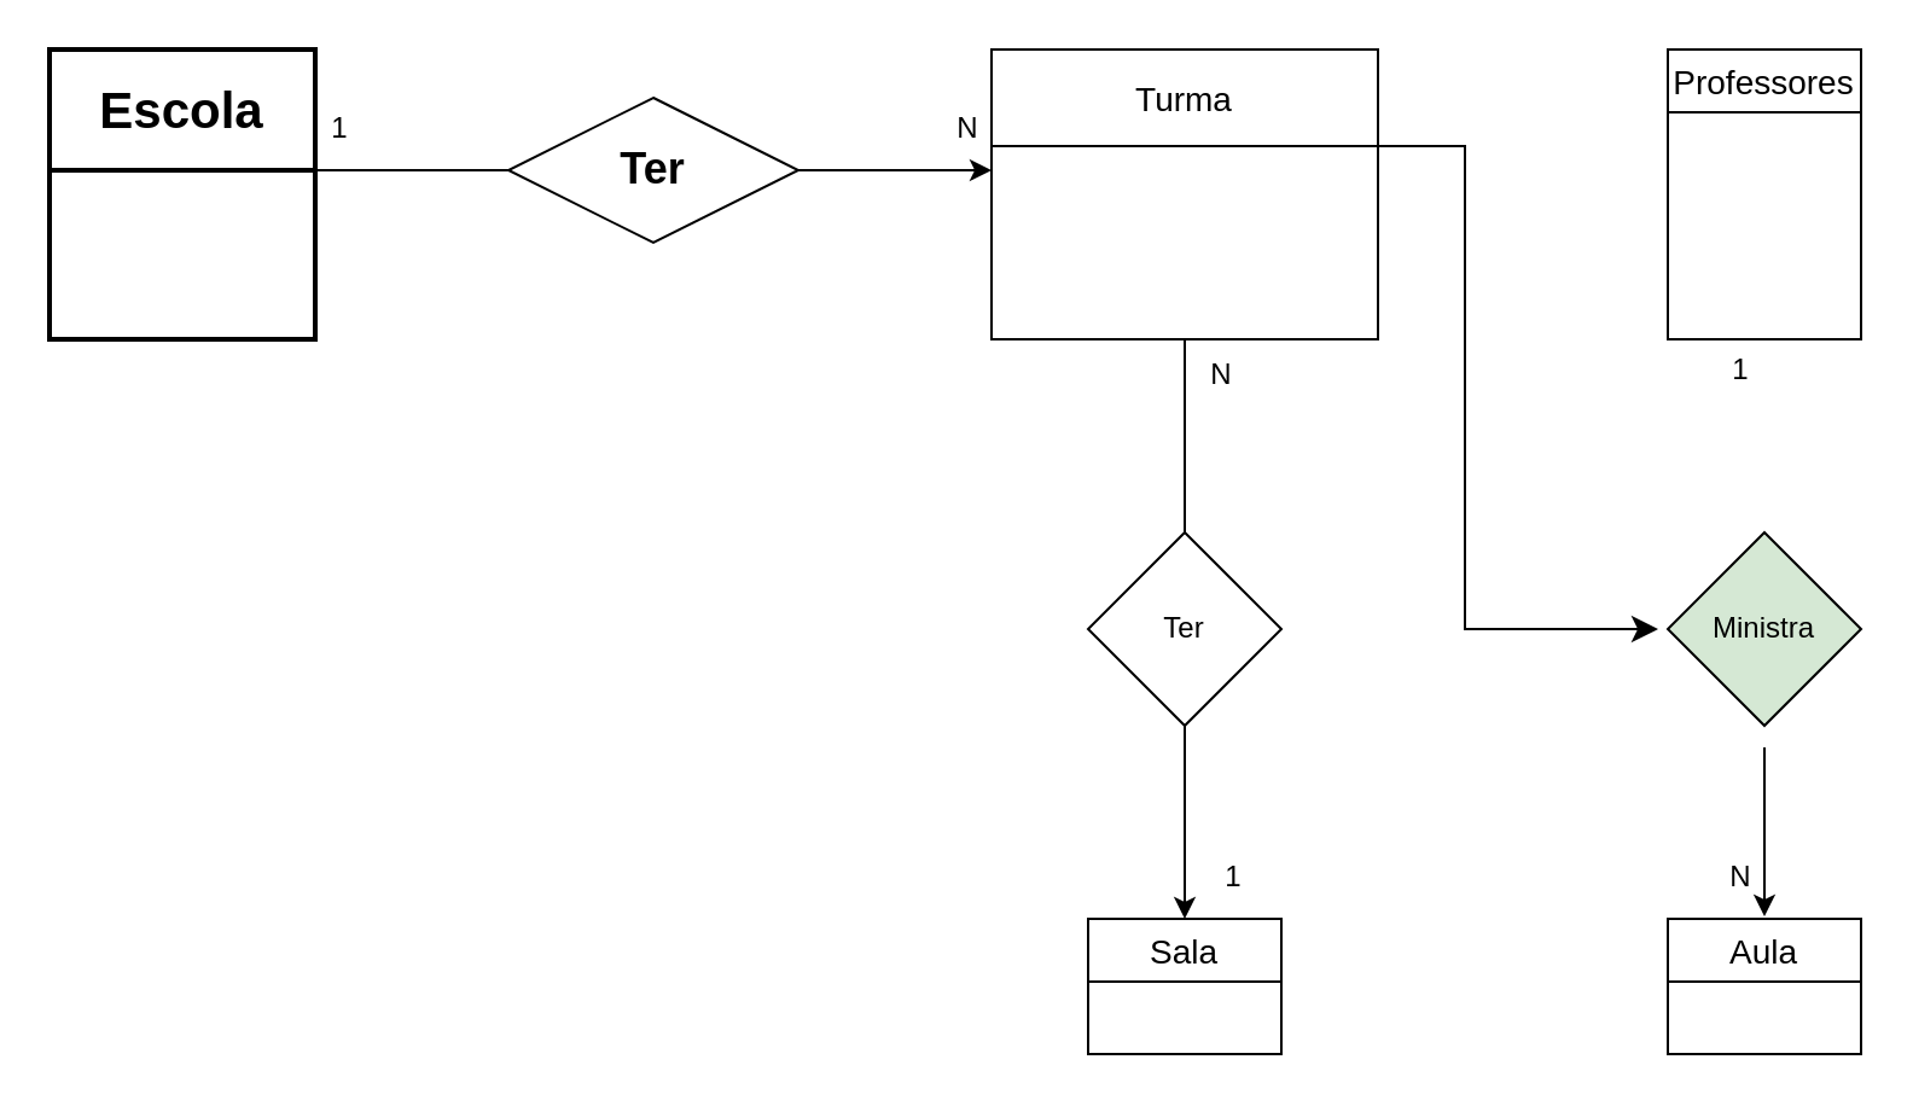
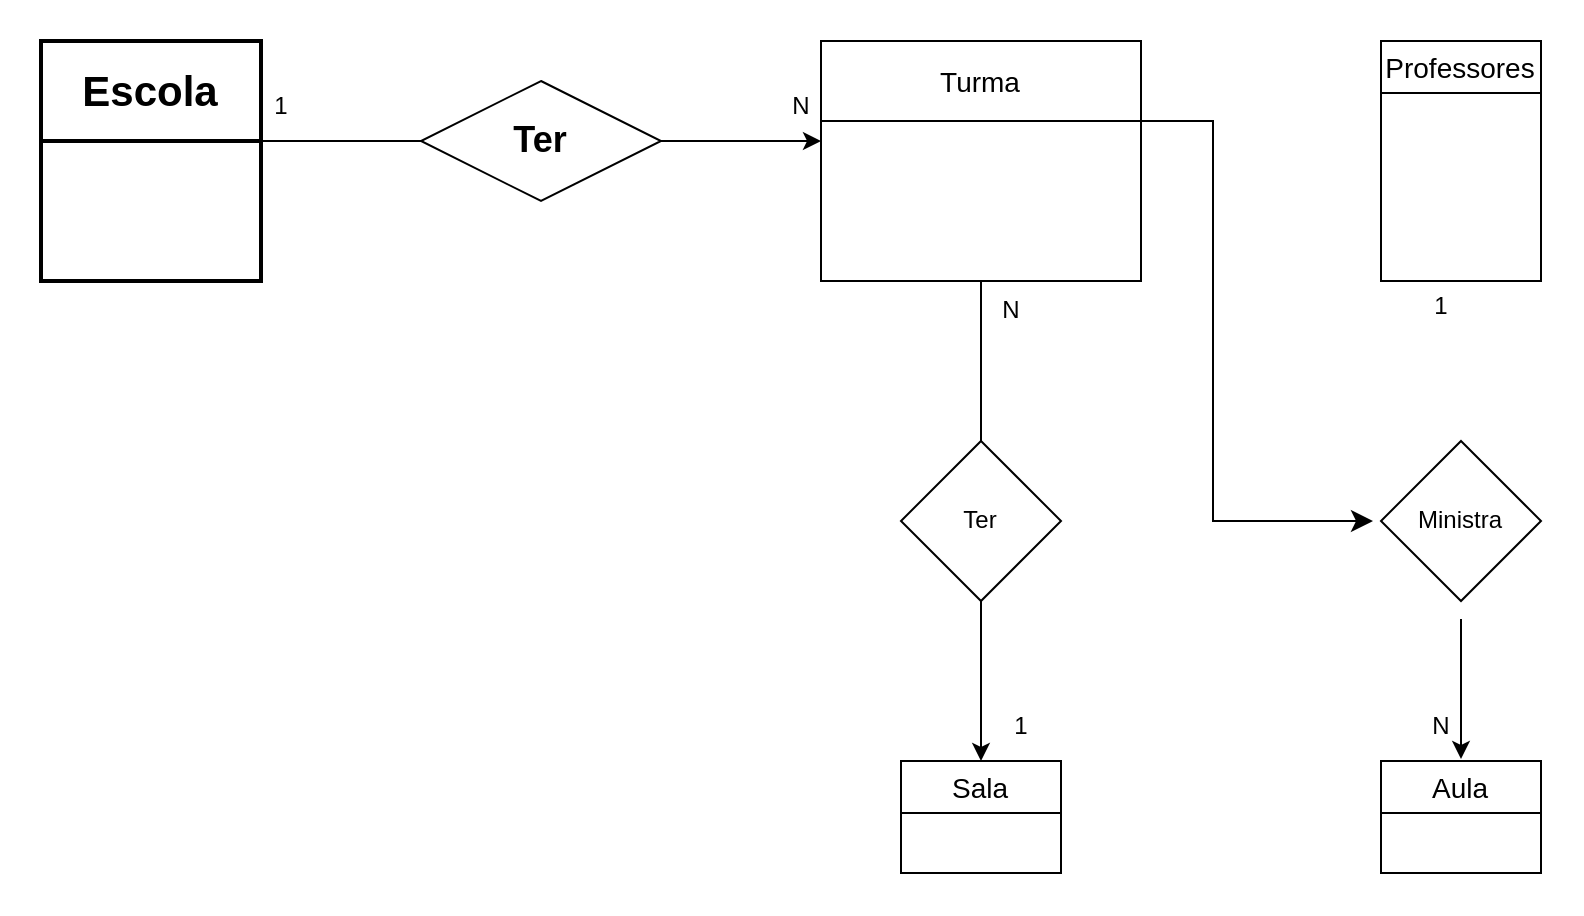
  <mxCell id="0" />
  <mxCell id="1" parent="0" />
  <mxCell id="2" value="&lt;h2&gt;Escola&lt;br&gt;&lt;/h2&gt;" style="swimlane;childLayout=stackLayout;horizontal=1;startSize=50;horizontalStack=0;rounded=1;fontSize=14;fontStyle=0;strokeWidth=2;resizeParent=0;resizeLast=1;shadow=0;dashed=0;align=center;arcSize=0;whiteSpace=wrap;html=1;" vertex="1" parent="1"><mxGeometry x="20" y="20" width="110" height="120" as="geometry"><mxRectangle x="10" y="40" width="110" height="70" as="alternateBounds" /></mxGeometry></mxCell>
  <mxCell id="3" value="Turma" style="swimlane;fontStyle=0;childLayout=stackLayout;horizontal=1;startSize=40;horizontalStack=0;resizeParent=1;resizeParentMax=0;resizeLast=0;collapsible=1;marginBottom=0;align=center;fontSize=14;" vertex="1" parent="1"><mxGeometry x="410" y="20" width="160" height="120" as="geometry" /></mxCell>
  <mxCell id="4" value="" style="endArrow=none;html=1;rounded=0;exitX=0.5;exitY=1;exitDx=0;exitDy=0;entryX=0.5;entryY=0;entryDx=0;entryDy=0;entryPerimeter=0;" edge="1" parent="1" source="3" target="8"><mxGeometry relative="1" as="geometry"><mxPoint x="465" y="138" as="sourcePoint" /><mxPoint x="555" y="218" as="targetPoint" /></mxGeometry></mxCell>
  <mxCell id="5" value="" style="resizable=0;html=1;whiteSpace=wrap;align=right;verticalAlign=bottom;" connectable="0" vertex="1" parent="4"><mxGeometry x="1" relative="1" as="geometry"><mxPoint y="-110" as="offset" /></mxGeometry></mxCell>
  <mxCell id="6" value="N" style="text;html=1;align=center;verticalAlign=middle;resizable=0;points=[];autosize=1;strokeColor=none;fillColor=none;" vertex="1" parent="1"><mxGeometry x="490" y="140" width="30" height="30" as="geometry" /></mxCell>
  <mxCell id="7" style="edgeStyle=none;rounded=0;orthogonalLoop=1;jettySize=auto;html=1;exitX=0.5;exitY=1;exitDx=0;exitDy=0;" edge="1" parent="1" source="8"><mxGeometry relative="1" as="geometry"><mxPoint x="490" y="380" as="targetPoint" /></mxGeometry></mxCell>
  <mxCell id="8" value="Ter" style="rhombus;whiteSpace=wrap;html=1;" vertex="1" parent="1"><mxGeometry x="450" y="220" width="80" height="80" as="geometry" /></mxCell>
  <mxCell id="9" value="" style="endArrow=none;html=1;rounded=0;exitX=1;exitY=0.417;exitDx=0;exitDy=0;exitPerimeter=0;" edge="1" parent="1" source="2" target="11"><mxGeometry relative="1" as="geometry"><mxPoint x="130" y="70" as="sourcePoint" /><mxPoint x="260" y="70" as="targetPoint" /><Array as="points" /></mxGeometry></mxCell>
  <mxCell id="10" style="edgeStyle=none;rounded=0;orthogonalLoop=1;jettySize=auto;html=1;exitX=1;exitY=0.5;exitDx=0;exitDy=0;" edge="1" parent="1" source="11"><mxGeometry relative="1" as="geometry"><mxPoint x="410" y="70" as="targetPoint" /></mxGeometry></mxCell>
  <mxCell id="11" value="&lt;h2&gt;Ter&lt;br&gt;&lt;/h2&gt;" style="shape=rhombus;perimeter=rhombusPerimeter;whiteSpace=wrap;html=1;align=center;" vertex="1" parent="1"><mxGeometry x="210" y="40" width="120" height="60" as="geometry" /></mxCell>
  <mxCell id="12" value="1" style="text;html=1;align=center;verticalAlign=middle;resizable=0;points=[];autosize=1;strokeColor=none;fillColor=none;" vertex="1" parent="1"><mxGeometry x="125" y="38" width="30" height="30" as="geometry" /></mxCell>
  <mxCell id="13" value="N" style="text;html=1;align=center;verticalAlign=middle;resizable=0;points=[];autosize=1;strokeColor=none;fillColor=none;" vertex="1" parent="1"><mxGeometry x="385" y="38" width="30" height="30" as="geometry" /></mxCell>
  <mxCell id="14" value="Sala" style="swimlane;fontStyle=0;childLayout=stackLayout;horizontal=1;startSize=26;horizontalStack=0;resizeParent=1;resizeParentMax=0;resizeLast=0;collapsible=1;marginBottom=0;align=center;fontSize=14;" vertex="1" parent="1"><mxGeometry x="450" y="380" width="80" height="56" as="geometry" /></mxCell>
  <mxCell id="15" value="1" style="text;html=1;align=center;verticalAlign=middle;resizable=0;points=[];autosize=1;strokeColor=none;fillColor=none;" vertex="1" parent="1"><mxGeometry x="495" y="348" width="30" height="30" as="geometry" /></mxCell>
  <mxCell id="16" style="edgeStyle=none;rounded=0;orthogonalLoop=1;jettySize=auto;html=1;exitX=0.5;exitY=1;exitDx=0;exitDy=0;" edge="1" parent="1"><mxGeometry relative="1" as="geometry"><mxPoint x="730" y="379" as="targetPoint" /><mxPoint x="730" y="309" as="sourcePoint" /></mxGeometry></mxCell>
- <mxCell id="17" value="Ministra" style="rhombus;whiteSpace=wrap;html=1;fillColor=#d5e8d4;" vertex="1" parent="1"><mxGeometry x="690" y="220" width="80" height="80" as="geometry" /></mxCell>
+ <mxCell id="17" value="Ministra" style="rhombus;whiteSpace=wrap;html=1;" vertex="1" parent="1"><mxGeometry x="690" y="220" width="80" height="80" as="geometry" /></mxCell>
  <mxCell id="18" value="Professores" style="swimlane;fontStyle=0;childLayout=stackLayout;horizontal=1;startSize=26;horizontalStack=0;resizeParent=1;resizeParentMax=0;resizeLast=0;collapsible=1;marginBottom=0;align=center;fontSize=14;" vertex="1" parent="1"><mxGeometry x="690" y="20" width="80" height="120" as="geometry" /></mxCell>
  <mxCell id="19" value="Aula" style="swimlane;fontStyle=0;childLayout=stackLayout;horizontal=1;startSize=26;horizontalStack=0;resizeParent=1;resizeParentMax=0;resizeLast=0;collapsible=1;marginBottom=0;align=center;fontSize=14;" vertex="1" parent="1"><mxGeometry x="690" y="380" width="80" height="56" as="geometry" /></mxCell>
  <mxCell id="20" value="" style="edgeStyle=segmentEdgeStyle;endArrow=classic;html=1;curved=0;rounded=0;endSize=8;startSize=8;sourcePerimeterSpacing=0;targetPerimeterSpacing=0;" edge="1" parent="1"><mxGeometry width="100" relative="1" as="geometry"><mxPoint x="556" y="60" as="sourcePoint" /><mxPoint x="686" y="260" as="targetPoint" /><Array as="points"><mxPoint x="606" y="60" /><mxPoint x="606" y="260" /></Array></mxGeometry></mxCell>
  <mxCell id="21" value="1" style="text;html=1;align=center;verticalAlign=middle;resizable=0;points=[];autosize=1;strokeColor=none;fillColor=none;" vertex="1" parent="1"><mxGeometry x="705" y="138" width="30" height="30" as="geometry" /></mxCell>
  <mxCell id="22" value="N" style="text;html=1;align=center;verticalAlign=middle;resizable=0;points=[];autosize=1;strokeColor=none;fillColor=none;" vertex="1" parent="1"><mxGeometry x="705" y="348" width="30" height="30" as="geometry" /></mxCell>
